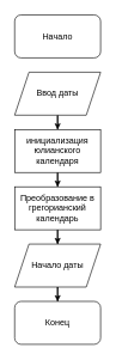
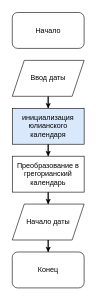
  <mxCell id="0" />
  <mxCell id="1" parent="0" />
  <mxCell id="2" value="Начало" style="rounded=1;whiteSpace=wrap;html=1;" vertex="1" parent="1"><mxGeometry x="20" y="20" width="120" height="60" as="geometry" /></mxCell>
  <mxCell id="3" style="edgeStyle=orthogonalEdgeStyle;rounded=0;orthogonalLoop=1;jettySize=auto;html=1;entryX=0.5;entryY=0;entryDx=0;entryDy=0;" edge="1" parent="1" source="4" target="6"><mxGeometry relative="1" as="geometry" /></mxCell>
  <mxCell id="4" value="Ввод даты" style="shape=parallelogram;perimeter=parallelogramPerimeter;whiteSpace=wrap;html=1;fixedSize=1;" vertex="1" parent="1"><mxGeometry x="20" y="100" width="120" height="60" as="geometry" /></mxCell>
  <mxCell id="5" style="edgeStyle=orthogonalEdgeStyle;rounded=0;orthogonalLoop=1;jettySize=auto;html=1;" edge="1" parent="1" source="6" target="8"><mxGeometry relative="1" as="geometry" /></mxCell>
- <mxCell id="6" value="инициализация&lt;br&gt;юлианского&lt;br&gt;календаря" style="rounded=0;whiteSpace=wrap;html=1;" vertex="1" parent="1"><mxGeometry x="20" y="180" width="120" height="60" as="geometry" /></mxCell>
+ <mxCell id="6" value="инициализация&lt;br&gt;юлианского&lt;br&gt;календаря" style="rounded=0;whiteSpace=wrap;html=1;fillColor=#dae8fc;" vertex="1" parent="1"><mxGeometry x="20" y="180" width="120" height="60" as="geometry" /></mxCell>
  <mxCell id="7" style="edgeStyle=orthogonalEdgeStyle;rounded=0;orthogonalLoop=1;jettySize=auto;html=1;entryX=0.5;entryY=0;entryDx=0;entryDy=0;" edge="1" parent="1" source="8" target="10"><mxGeometry relative="1" as="geometry" /></mxCell>
  <mxCell id="8" value="Преобразование в грегорианский календарь" style="rounded=0;whiteSpace=wrap;html=1;" vertex="1" parent="1"><mxGeometry x="20" y="260" width="120" height="60" as="geometry" /></mxCell>
  <mxCell id="9" style="edgeStyle=orthogonalEdgeStyle;rounded=0;orthogonalLoop=1;jettySize=auto;html=1;entryX=0.5;entryY=0;entryDx=0;entryDy=0;" edge="1" parent="1" source="10" target="11"><mxGeometry relative="1" as="geometry" /></mxCell>
  <mxCell id="10" value="Начало даты" style="shape=parallelogram;perimeter=parallelogramPerimeter;whiteSpace=wrap;html=1;fixedSize=1;" vertex="1" parent="1"><mxGeometry x="20" y="340" width="120" height="60" as="geometry" /></mxCell>
  <mxCell id="11" value="Конец" style="rounded=1;whiteSpace=wrap;html=1;" vertex="1" parent="1"><mxGeometry x="20" y="420" width="120" height="60" as="geometry" /></mxCell>
